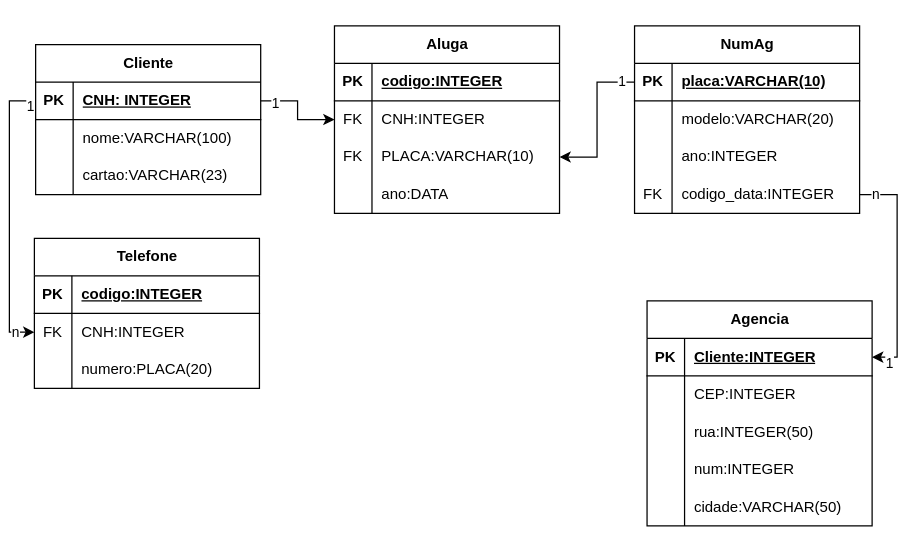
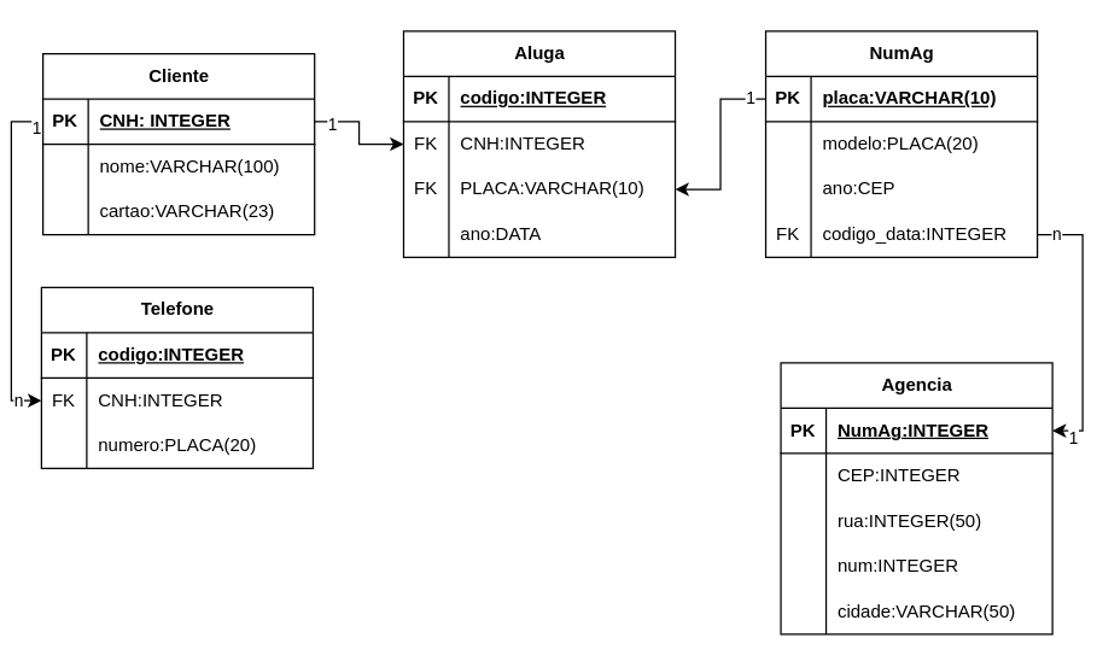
  <mxCell id="0" />
  <mxCell id="1" parent="0" />
  <mxCell id="2" value="Cliente" style="shape=table;startSize=30;container=1;collapsible=1;childLayout=tableLayout;fixedRows=1;rowLines=0;fontStyle=1;align=center;resizeLast=1;html=1;" vertex="1" parent="1"><mxGeometry x="21" y="35" width="180" height="120" as="geometry" /></mxCell>
  <mxCell id="3" value="" style="shape=tableRow;horizontal=0;startSize=0;swimlaneHead=0;swimlaneBody=0;fillColor=none;collapsible=0;dropTarget=0;points=[[0,0.5],[1,0.5]];portConstraint=eastwest;top=0;left=0;right=0;bottom=1;" vertex="1" parent="2"><mxGeometry y="30" width="180" height="30" as="geometry" /></mxCell>
  <mxCell id="4" value="PK" style="shape=partialRectangle;connectable=0;fillColor=none;top=0;left=0;bottom=0;right=0;fontStyle=1;overflow=hidden;whiteSpace=wrap;html=1;" vertex="1" parent="3"><mxGeometry width="30" height="30" as="geometry"><mxRectangle width="30" height="30" as="alternateBounds" /></mxGeometry></mxCell>
  <mxCell id="5" value="CNH: INTEGER" style="shape=partialRectangle;connectable=0;fillColor=none;top=0;left=0;bottom=0;right=0;align=left;spacingLeft=6;fontStyle=5;overflow=hidden;whiteSpace=wrap;html=1;" vertex="1" parent="3"><mxGeometry x="30" width="150" height="30" as="geometry"><mxRectangle width="150" height="30" as="alternateBounds" /></mxGeometry></mxCell>
  <mxCell id="6" value="" style="shape=tableRow;horizontal=0;startSize=0;swimlaneHead=0;swimlaneBody=0;fillColor=none;collapsible=0;dropTarget=0;points=[[0,0.5],[1,0.5]];portConstraint=eastwest;top=0;left=0;right=0;bottom=0;" vertex="1" parent="2"><mxGeometry y="60" width="180" height="30" as="geometry" /></mxCell>
  <mxCell id="7" value="" style="shape=partialRectangle;connectable=0;fillColor=none;top=0;left=0;bottom=0;right=0;editable=1;overflow=hidden;whiteSpace=wrap;html=1;" vertex="1" parent="6"><mxGeometry width="30" height="30" as="geometry"><mxRectangle width="30" height="30" as="alternateBounds" /></mxGeometry></mxCell>
  <mxCell id="8" value="nome:VARCHAR(100)" style="shape=partialRectangle;connectable=0;fillColor=none;top=0;left=0;bottom=0;right=0;align=left;spacingLeft=6;overflow=hidden;whiteSpace=wrap;html=1;" vertex="1" parent="6"><mxGeometry x="30" width="150" height="30" as="geometry"><mxRectangle width="150" height="30" as="alternateBounds" /></mxGeometry></mxCell>
  <mxCell id="9" value="" style="shape=tableRow;horizontal=0;startSize=0;swimlaneHead=0;swimlaneBody=0;fillColor=none;collapsible=0;dropTarget=0;points=[[0,0.5],[1,0.5]];portConstraint=eastwest;top=0;left=0;right=0;bottom=0;" vertex="1" parent="2"><mxGeometry y="90" width="180" height="30" as="geometry" /></mxCell>
  <mxCell id="10" value="" style="shape=partialRectangle;connectable=0;fillColor=none;top=0;left=0;bottom=0;right=0;editable=1;overflow=hidden;whiteSpace=wrap;html=1;" vertex="1" parent="9"><mxGeometry width="30" height="30" as="geometry"><mxRectangle width="30" height="30" as="alternateBounds" /></mxGeometry></mxCell>
  <mxCell id="11" value="cartao:VARCHAR(23)" style="shape=partialRectangle;connectable=0;fillColor=none;top=0;left=0;bottom=0;right=0;align=left;spacingLeft=6;overflow=hidden;whiteSpace=wrap;html=1;" vertex="1" parent="9"><mxGeometry x="30" width="150" height="30" as="geometry"><mxRectangle width="150" height="30" as="alternateBounds" /></mxGeometry></mxCell>
  <mxCell id="12" value="Aluga" style="shape=table;startSize=30;container=1;collapsible=1;childLayout=tableLayout;fixedRows=1;rowLines=0;fontStyle=1;align=center;resizeLast=1;html=1;" vertex="1" parent="1"><mxGeometry x="260" y="20" width="180" height="150" as="geometry" /></mxCell>
  <mxCell id="13" value="" style="shape=tableRow;horizontal=0;startSize=0;swimlaneHead=0;swimlaneBody=0;fillColor=none;collapsible=0;dropTarget=0;points=[[0,0.5],[1,0.5]];portConstraint=eastwest;top=0;left=0;right=0;bottom=1;" vertex="1" parent="12"><mxGeometry y="30" width="180" height="30" as="geometry" /></mxCell>
  <mxCell id="14" value="PK" style="shape=partialRectangle;connectable=0;fillColor=none;top=0;left=0;bottom=0;right=0;fontStyle=1;overflow=hidden;whiteSpace=wrap;html=1;" vertex="1" parent="13"><mxGeometry width="30" height="30" as="geometry"><mxRectangle width="30" height="30" as="alternateBounds" /></mxGeometry></mxCell>
  <mxCell id="15" value="codigo:INTEGER" style="shape=partialRectangle;connectable=0;fillColor=none;top=0;left=0;bottom=0;right=0;align=left;spacingLeft=6;fontStyle=5;overflow=hidden;whiteSpace=wrap;html=1;" vertex="1" parent="13"><mxGeometry x="30" width="150" height="30" as="geometry"><mxRectangle width="150" height="30" as="alternateBounds" /></mxGeometry></mxCell>
  <mxCell id="16" value="" style="shape=tableRow;horizontal=0;startSize=0;swimlaneHead=0;swimlaneBody=0;fillColor=none;collapsible=0;dropTarget=0;points=[[0,0.5],[1,0.5]];portConstraint=eastwest;top=0;left=0;right=0;bottom=0;" vertex="1" parent="12"><mxGeometry y="60" width="180" height="30" as="geometry" /></mxCell>
  <mxCell id="17" value="FK" style="shape=partialRectangle;connectable=0;fillColor=none;top=0;left=0;bottom=0;right=0;editable=1;overflow=hidden;whiteSpace=wrap;html=1;" vertex="1" parent="16"><mxGeometry width="30" height="30" as="geometry"><mxRectangle width="30" height="30" as="alternateBounds" /></mxGeometry></mxCell>
  <mxCell id="18" value="CNH:INTEGER" style="shape=partialRectangle;connectable=0;fillColor=none;top=0;left=0;bottom=0;right=0;align=left;spacingLeft=6;overflow=hidden;whiteSpace=wrap;html=1;" vertex="1" parent="16"><mxGeometry x="30" width="150" height="30" as="geometry"><mxRectangle width="150" height="30" as="alternateBounds" /></mxGeometry></mxCell>
  <mxCell id="19" value="" style="shape=tableRow;horizontal=0;startSize=0;swimlaneHead=0;swimlaneBody=0;fillColor=none;collapsible=0;dropTarget=0;points=[[0,0.5],[1,0.5]];portConstraint=eastwest;top=0;left=0;right=0;bottom=0;" vertex="1" parent="12"><mxGeometry y="90" width="180" height="30" as="geometry" /></mxCell>
  <mxCell id="20" value="FK" style="shape=partialRectangle;connectable=0;fillColor=none;top=0;left=0;bottom=0;right=0;editable=1;overflow=hidden;whiteSpace=wrap;html=1;" vertex="1" parent="19"><mxGeometry width="30" height="30" as="geometry"><mxRectangle width="30" height="30" as="alternateBounds" /></mxGeometry></mxCell>
  <mxCell id="21" value="PLACA:VARCHAR(10)" style="shape=partialRectangle;connectable=0;fillColor=none;top=0;left=0;bottom=0;right=0;align=left;spacingLeft=6;overflow=hidden;whiteSpace=wrap;html=1;" vertex="1" parent="19"><mxGeometry x="30" width="150" height="30" as="geometry"><mxRectangle width="150" height="30" as="alternateBounds" /></mxGeometry></mxCell>
  <mxCell id="22" style="shape=tableRow;horizontal=0;startSize=0;swimlaneHead=0;swimlaneBody=0;fillColor=none;collapsible=0;dropTarget=0;points=[[0,0.5],[1,0.5]];portConstraint=eastwest;top=0;left=0;right=0;bottom=0;" vertex="1" parent="12"><mxGeometry y="120" width="180" height="30" as="geometry" /></mxCell>
  <mxCell id="23" style="shape=partialRectangle;connectable=0;fillColor=none;top=0;left=0;bottom=0;right=0;editable=1;overflow=hidden;whiteSpace=wrap;html=1;" vertex="1" parent="22"><mxGeometry width="30" height="30" as="geometry"><mxRectangle width="30" height="30" as="alternateBounds" /></mxGeometry></mxCell>
  <mxCell id="24" value="ano:DATA" style="shape=partialRectangle;connectable=0;fillColor=none;top=0;left=0;bottom=0;right=0;align=left;spacingLeft=6;overflow=hidden;whiteSpace=wrap;html=1;" vertex="1" parent="22"><mxGeometry x="30" width="150" height="30" as="geometry"><mxRectangle width="150" height="30" as="alternateBounds" /></mxGeometry></mxCell>
  <mxCell id="25" value="NumAg" style="shape=table;startSize=30;container=1;collapsible=1;childLayout=tableLayout;fixedRows=1;rowLines=0;fontStyle=1;align=center;resizeLast=1;html=1;" vertex="1" parent="1"><mxGeometry x="500" y="20" width="180" height="150" as="geometry" /></mxCell>
  <mxCell id="26" value="" style="shape=tableRow;horizontal=0;startSize=0;swimlaneHead=0;swimlaneBody=0;fillColor=none;collapsible=0;dropTarget=0;points=[[0,0.5],[1,0.5]];portConstraint=eastwest;top=0;left=0;right=0;bottom=1;" vertex="1" parent="25"><mxGeometry y="30" width="180" height="30" as="geometry" /></mxCell>
  <mxCell id="27" value="PK" style="shape=partialRectangle;connectable=0;fillColor=none;top=0;left=0;bottom=0;right=0;fontStyle=1;overflow=hidden;whiteSpace=wrap;html=1;" vertex="1" parent="26"><mxGeometry width="30" height="30" as="geometry"><mxRectangle width="30" height="30" as="alternateBounds" /></mxGeometry></mxCell>
  <mxCell id="28" value="placa:VARCHAR(10)" style="shape=partialRectangle;connectable=0;fillColor=none;top=0;left=0;bottom=0;right=0;align=left;spacingLeft=6;fontStyle=5;overflow=hidden;whiteSpace=wrap;html=1;" vertex="1" parent="26"><mxGeometry x="30" width="150" height="30" as="geometry"><mxRectangle width="150" height="30" as="alternateBounds" /></mxGeometry></mxCell>
  <mxCell id="29" value="" style="shape=tableRow;horizontal=0;startSize=0;swimlaneHead=0;swimlaneBody=0;fillColor=none;collapsible=0;dropTarget=0;points=[[0,0.5],[1,0.5]];portConstraint=eastwest;top=0;left=0;right=0;bottom=0;" vertex="1" parent="25"><mxGeometry y="60" width="180" height="30" as="geometry" /></mxCell>
  <mxCell id="30" value="" style="shape=partialRectangle;connectable=0;fillColor=none;top=0;left=0;bottom=0;right=0;editable=1;overflow=hidden;whiteSpace=wrap;html=1;" vertex="1" parent="29"><mxGeometry width="30" height="30" as="geometry"><mxRectangle width="30" height="30" as="alternateBounds" /></mxGeometry></mxCell>
- <mxCell id="31" value="modelo:VARCHAR(20)" style="shape=partialRectangle;connectable=0;fillColor=none;top=0;left=0;bottom=0;right=0;align=left;spacingLeft=6;overflow=hidden;whiteSpace=wrap;html=1;" vertex="1" parent="29"><mxGeometry x="30" width="150" height="30" as="geometry"><mxRectangle width="150" height="30" as="alternateBounds" /></mxGeometry></mxCell>
+ <mxCell id="31" value="modelo:PLACA(20)" style="shape=partialRectangle;connectable=0;fillColor=none;top=0;left=0;bottom=0;right=0;align=left;spacingLeft=6;overflow=hidden;whiteSpace=wrap;html=1;" vertex="1" parent="29"><mxGeometry x="30" width="150" height="30" as="geometry"><mxRectangle width="150" height="30" as="alternateBounds" /></mxGeometry></mxCell>
  <mxCell id="32" value="" style="shape=tableRow;horizontal=0;startSize=0;swimlaneHead=0;swimlaneBody=0;fillColor=none;collapsible=0;dropTarget=0;points=[[0,0.5],[1,0.5]];portConstraint=eastwest;top=0;left=0;right=0;bottom=0;" vertex="1" parent="25"><mxGeometry y="90" width="180" height="30" as="geometry" /></mxCell>
  <mxCell id="33" value="" style="shape=partialRectangle;connectable=0;fillColor=none;top=0;left=0;bottom=0;right=0;editable=1;overflow=hidden;whiteSpace=wrap;html=1;" vertex="1" parent="32"><mxGeometry width="30" height="30" as="geometry"><mxRectangle width="30" height="30" as="alternateBounds" /></mxGeometry></mxCell>
- <mxCell id="34" value="ano:INTEGER" style="shape=partialRectangle;connectable=0;fillColor=none;top=0;left=0;bottom=0;right=0;align=left;spacingLeft=6;overflow=hidden;whiteSpace=wrap;html=1;" vertex="1" parent="32"><mxGeometry x="30" width="150" height="30" as="geometry"><mxRectangle width="150" height="30" as="alternateBounds" /></mxGeometry></mxCell>
+ <mxCell id="34" value="ano:CEP" style="shape=partialRectangle;connectable=0;fillColor=none;top=0;left=0;bottom=0;right=0;align=left;spacingLeft=6;overflow=hidden;whiteSpace=wrap;html=1;" vertex="1" parent="32"><mxGeometry x="30" width="150" height="30" as="geometry"><mxRectangle width="150" height="30" as="alternateBounds" /></mxGeometry></mxCell>
  <mxCell id="35" value="" style="shape=tableRow;horizontal=0;startSize=0;swimlaneHead=0;swimlaneBody=0;fillColor=none;collapsible=0;dropTarget=0;points=[[0,0.5],[1,0.5]];portConstraint=eastwest;top=0;left=0;right=0;bottom=0;" vertex="1" parent="25"><mxGeometry y="120" width="180" height="30" as="geometry" /></mxCell>
  <mxCell id="36" value="FK" style="shape=partialRectangle;connectable=0;fillColor=none;top=0;left=0;bottom=0;right=0;editable=1;overflow=hidden;whiteSpace=wrap;html=1;" vertex="1" parent="35"><mxGeometry width="30" height="30" as="geometry"><mxRectangle width="30" height="30" as="alternateBounds" /></mxGeometry></mxCell>
  <mxCell id="37" value="codigo_data:INTEGER" style="shape=partialRectangle;connectable=0;fillColor=none;top=0;left=0;bottom=0;right=0;align=left;spacingLeft=6;overflow=hidden;whiteSpace=wrap;html=1;" vertex="1" parent="35"><mxGeometry x="30" width="150" height="30" as="geometry"><mxRectangle width="150" height="30" as="alternateBounds" /></mxGeometry></mxCell>
  <mxCell id="38" value="Agencia" style="shape=table;startSize=30;container=1;collapsible=1;childLayout=tableLayout;fixedRows=1;rowLines=0;fontStyle=1;align=center;resizeLast=1;html=1;" vertex="1" parent="1"><mxGeometry x="510" y="240" width="180" height="180" as="geometry" /></mxCell>
  <mxCell id="39" value="" style="shape=tableRow;horizontal=0;startSize=0;swimlaneHead=0;swimlaneBody=0;fillColor=none;collapsible=0;dropTarget=0;points=[[0,0.5],[1,0.5]];portConstraint=eastwest;top=0;left=0;right=0;bottom=1;" vertex="1" parent="38"><mxGeometry y="30" width="180" height="30" as="geometry" /></mxCell>
  <mxCell id="40" value="PK" style="shape=partialRectangle;connectable=0;fillColor=none;top=0;left=0;bottom=0;right=0;fontStyle=1;overflow=hidden;whiteSpace=wrap;html=1;" vertex="1" parent="39"><mxGeometry width="30" height="30" as="geometry"><mxRectangle width="30" height="30" as="alternateBounds" /></mxGeometry></mxCell>
- <mxCell id="41" value="Cliente:INTEGER" style="shape=partialRectangle;connectable=0;fillColor=none;top=0;left=0;bottom=0;right=0;align=left;spacingLeft=6;fontStyle=5;overflow=hidden;whiteSpace=wrap;html=1;" vertex="1" parent="39"><mxGeometry x="30" width="150" height="30" as="geometry"><mxRectangle width="150" height="30" as="alternateBounds" /></mxGeometry></mxCell>
+ <mxCell id="41" value="NumAg:INTEGER" style="shape=partialRectangle;connectable=0;fillColor=none;top=0;left=0;bottom=0;right=0;align=left;spacingLeft=6;fontStyle=5;overflow=hidden;whiteSpace=wrap;html=1;" vertex="1" parent="39"><mxGeometry x="30" width="150" height="30" as="geometry"><mxRectangle width="150" height="30" as="alternateBounds" /></mxGeometry></mxCell>
  <mxCell id="42" value="" style="shape=tableRow;horizontal=0;startSize=0;swimlaneHead=0;swimlaneBody=0;fillColor=none;collapsible=0;dropTarget=0;points=[[0,0.5],[1,0.5]];portConstraint=eastwest;top=0;left=0;right=0;bottom=0;" vertex="1" parent="38"><mxGeometry y="60" width="180" height="30" as="geometry" /></mxCell>
  <mxCell id="43" value="" style="shape=partialRectangle;connectable=0;fillColor=none;top=0;left=0;bottom=0;right=0;editable=1;overflow=hidden;whiteSpace=wrap;html=1;" vertex="1" parent="42"><mxGeometry width="30" height="30" as="geometry"><mxRectangle width="30" height="30" as="alternateBounds" /></mxGeometry></mxCell>
  <mxCell id="44" value="CEP:INTEGER" style="shape=partialRectangle;connectable=0;fillColor=none;top=0;left=0;bottom=0;right=0;align=left;spacingLeft=6;overflow=hidden;whiteSpace=wrap;html=1;" vertex="1" parent="42"><mxGeometry x="30" width="150" height="30" as="geometry"><mxRectangle width="150" height="30" as="alternateBounds" /></mxGeometry></mxCell>
  <mxCell id="45" value="" style="shape=tableRow;horizontal=0;startSize=0;swimlaneHead=0;swimlaneBody=0;fillColor=none;collapsible=0;dropTarget=0;points=[[0,0.5],[1,0.5]];portConstraint=eastwest;top=0;left=0;right=0;bottom=0;" vertex="1" parent="38"><mxGeometry y="90" width="180" height="30" as="geometry" /></mxCell>
  <mxCell id="46" value="" style="shape=partialRectangle;connectable=0;fillColor=none;top=0;left=0;bottom=0;right=0;editable=1;overflow=hidden;whiteSpace=wrap;html=1;" vertex="1" parent="45"><mxGeometry width="30" height="30" as="geometry"><mxRectangle width="30" height="30" as="alternateBounds" /></mxGeometry></mxCell>
  <mxCell id="47" value="rua:INTEGER(50)" style="shape=partialRectangle;connectable=0;fillColor=none;top=0;left=0;bottom=0;right=0;align=left;spacingLeft=6;overflow=hidden;whiteSpace=wrap;html=1;" vertex="1" parent="45"><mxGeometry x="30" width="150" height="30" as="geometry"><mxRectangle width="150" height="30" as="alternateBounds" /></mxGeometry></mxCell>
  <mxCell id="48" value="" style="shape=tableRow;horizontal=0;startSize=0;swimlaneHead=0;swimlaneBody=0;fillColor=none;collapsible=0;dropTarget=0;points=[[0,0.5],[1,0.5]];portConstraint=eastwest;top=0;left=0;right=0;bottom=0;" vertex="1" parent="38"><mxGeometry y="120" width="180" height="30" as="geometry" /></mxCell>
  <mxCell id="49" value="" style="shape=partialRectangle;connectable=0;fillColor=none;top=0;left=0;bottom=0;right=0;editable=1;overflow=hidden;whiteSpace=wrap;html=1;" vertex="1" parent="48"><mxGeometry width="30" height="30" as="geometry"><mxRectangle width="30" height="30" as="alternateBounds" /></mxGeometry></mxCell>
  <mxCell id="50" value="num:INTEGER" style="shape=partialRectangle;connectable=0;fillColor=none;top=0;left=0;bottom=0;right=0;align=left;spacingLeft=6;overflow=hidden;whiteSpace=wrap;html=1;" vertex="1" parent="48"><mxGeometry x="30" width="150" height="30" as="geometry"><mxRectangle width="150" height="30" as="alternateBounds" /></mxGeometry></mxCell>
  <mxCell id="51" style="shape=tableRow;horizontal=0;startSize=0;swimlaneHead=0;swimlaneBody=0;fillColor=none;collapsible=0;dropTarget=0;points=[[0,0.5],[1,0.5]];portConstraint=eastwest;top=0;left=0;right=0;bottom=0;" vertex="1" parent="38"><mxGeometry y="150" width="180" height="30" as="geometry" /></mxCell>
  <mxCell id="52" style="shape=partialRectangle;connectable=0;fillColor=none;top=0;left=0;bottom=0;right=0;editable=1;overflow=hidden;whiteSpace=wrap;html=1;" vertex="1" parent="51"><mxGeometry width="30" height="30" as="geometry"><mxRectangle width="30" height="30" as="alternateBounds" /></mxGeometry></mxCell>
  <mxCell id="53" value="cidade:VARCHAR(50)" style="shape=partialRectangle;connectable=0;fillColor=none;top=0;left=0;bottom=0;right=0;align=left;spacingLeft=6;overflow=hidden;whiteSpace=wrap;html=1;" vertex="1" parent="51"><mxGeometry x="30" width="150" height="30" as="geometry"><mxRectangle width="150" height="30" as="alternateBounds" /></mxGeometry></mxCell>
  <mxCell id="54" value="Telefone" style="shape=table;startSize=30;container=1;collapsible=1;childLayout=tableLayout;fixedRows=1;rowLines=0;fontStyle=1;align=center;resizeLast=1;html=1;" vertex="1" parent="1"><mxGeometry x="20" y="190" width="180" height="120" as="geometry" /></mxCell>
  <mxCell id="55" value="" style="shape=tableRow;horizontal=0;startSize=0;swimlaneHead=0;swimlaneBody=0;fillColor=none;collapsible=0;dropTarget=0;points=[[0,0.5],[1,0.5]];portConstraint=eastwest;top=0;left=0;right=0;bottom=1;" vertex="1" parent="54"><mxGeometry y="30" width="180" height="30" as="geometry" /></mxCell>
  <mxCell id="56" value="PK" style="shape=partialRectangle;connectable=0;fillColor=none;top=0;left=0;bottom=0;right=0;fontStyle=1;overflow=hidden;whiteSpace=wrap;html=1;" vertex="1" parent="55"><mxGeometry width="30" height="30" as="geometry"><mxRectangle width="30" height="30" as="alternateBounds" /></mxGeometry></mxCell>
  <mxCell id="57" value="codigo:INTEGER" style="shape=partialRectangle;connectable=0;fillColor=none;top=0;left=0;bottom=0;right=0;align=left;spacingLeft=6;fontStyle=5;overflow=hidden;whiteSpace=wrap;html=1;" vertex="1" parent="55"><mxGeometry x="30" width="150" height="30" as="geometry"><mxRectangle width="150" height="30" as="alternateBounds" /></mxGeometry></mxCell>
  <mxCell id="58" value="" style="shape=tableRow;horizontal=0;startSize=0;swimlaneHead=0;swimlaneBody=0;fillColor=none;collapsible=0;dropTarget=0;points=[[0,0.5],[1,0.5]];portConstraint=eastwest;top=0;left=0;right=0;bottom=0;" vertex="1" parent="54"><mxGeometry y="60" width="180" height="30" as="geometry" /></mxCell>
  <mxCell id="59" value="FK" style="shape=partialRectangle;connectable=0;fillColor=none;top=0;left=0;bottom=0;right=0;editable=1;overflow=hidden;whiteSpace=wrap;html=1;" vertex="1" parent="58"><mxGeometry width="30" height="30" as="geometry"><mxRectangle width="30" height="30" as="alternateBounds" /></mxGeometry></mxCell>
  <mxCell id="60" value="CNH:INTEGER" style="shape=partialRectangle;connectable=0;fillColor=none;top=0;left=0;bottom=0;right=0;align=left;spacingLeft=6;overflow=hidden;whiteSpace=wrap;html=1;" vertex="1" parent="58"><mxGeometry x="30" width="150" height="30" as="geometry"><mxRectangle width="150" height="30" as="alternateBounds" /></mxGeometry></mxCell>
  <mxCell id="61" value="" style="shape=tableRow;horizontal=0;startSize=0;swimlaneHead=0;swimlaneBody=0;fillColor=none;collapsible=0;dropTarget=0;points=[[0,0.5],[1,0.5]];portConstraint=eastwest;top=0;left=0;right=0;bottom=0;" vertex="1" parent="54"><mxGeometry y="90" width="180" height="30" as="geometry" /></mxCell>
  <mxCell id="62" value="" style="shape=partialRectangle;connectable=0;fillColor=none;top=0;left=0;bottom=0;right=0;editable=1;overflow=hidden;whiteSpace=wrap;html=1;" vertex="1" parent="61"><mxGeometry width="30" height="30" as="geometry"><mxRectangle width="30" height="30" as="alternateBounds" /></mxGeometry></mxCell>
  <mxCell id="63" value="numero:PLACA(20)" style="shape=partialRectangle;connectable=0;fillColor=none;top=0;left=0;bottom=0;right=0;align=left;spacingLeft=6;overflow=hidden;whiteSpace=wrap;html=1;" vertex="1" parent="61"><mxGeometry x="30" width="150" height="30" as="geometry"><mxRectangle width="150" height="30" as="alternateBounds" /></mxGeometry></mxCell>
  <mxCell id="64" style="edgeStyle=orthogonalEdgeStyle;rounded=0;orthogonalLoop=1;jettySize=auto;html=1;" edge="1" parent="1" source="3" target="16"><mxGeometry relative="1" as="geometry" /></mxCell>
  <mxCell id="65" value="1" style="edgeLabel;html=1;align=center;verticalAlign=middle;resizable=0;points=[];" vertex="1" connectable="0" parent="64"><mxGeometry x="-0.707" y="-1" relative="1" as="geometry"><mxPoint as="offset" /></mxGeometry></mxCell>
  <mxCell id="66" style="edgeStyle=orthogonalEdgeStyle;rounded=0;orthogonalLoop=1;jettySize=auto;html=1;entryX=1;entryY=0.5;entryDx=0;entryDy=0;" edge="1" parent="1" source="35" target="39"><mxGeometry relative="1" as="geometry" /></mxCell>
  <mxCell id="67" value="n" style="edgeLabel;html=1;align=center;verticalAlign=middle;resizable=0;points=[];" vertex="1" connectable="0" parent="66"><mxGeometry x="-0.867" y="1" relative="1" as="geometry"><mxPoint as="offset" /></mxGeometry></mxCell>
  <mxCell id="68" value="1" style="edgeLabel;html=1;align=center;verticalAlign=middle;resizable=0;points=[];" vertex="1" connectable="0" parent="66"><mxGeometry x="0.856" y="4" relative="1" as="geometry"><mxPoint as="offset" /></mxGeometry></mxCell>
  <mxCell id="69" style="edgeStyle=orthogonalEdgeStyle;rounded=0;orthogonalLoop=1;jettySize=auto;html=1;" edge="1" parent="1" source="26" target="19"><mxGeometry relative="1" as="geometry" /></mxCell>
  <mxCell id="70" value="1" style="edgeLabel;html=1;align=center;verticalAlign=middle;resizable=0;points=[];" vertex="1" connectable="0" parent="69"><mxGeometry x="-0.817" y="-1" relative="1" as="geometry"><mxPoint as="offset" /></mxGeometry></mxCell>
  <mxCell id="71" style="edgeStyle=orthogonalEdgeStyle;rounded=0;orthogonalLoop=1;jettySize=auto;html=1;entryX=0;entryY=0.5;entryDx=0;entryDy=0;" edge="1" parent="1" source="3" target="58"><mxGeometry relative="1" as="geometry" /></mxCell>
  <mxCell id="72" value="n" style="edgeLabel;html=1;align=center;verticalAlign=middle;resizable=0;points=[];" vertex="1" connectable="0" parent="71"><mxGeometry x="0.858" y="1" relative="1" as="geometry"><mxPoint as="offset" /></mxGeometry></mxCell>
  <mxCell id="73" value="1" style="edgeLabel;html=1;align=center;verticalAlign=middle;resizable=0;points=[];" vertex="1" connectable="0" parent="71"><mxGeometry x="-0.956" y="4" relative="1" as="geometry"><mxPoint as="offset" /></mxGeometry></mxCell>
